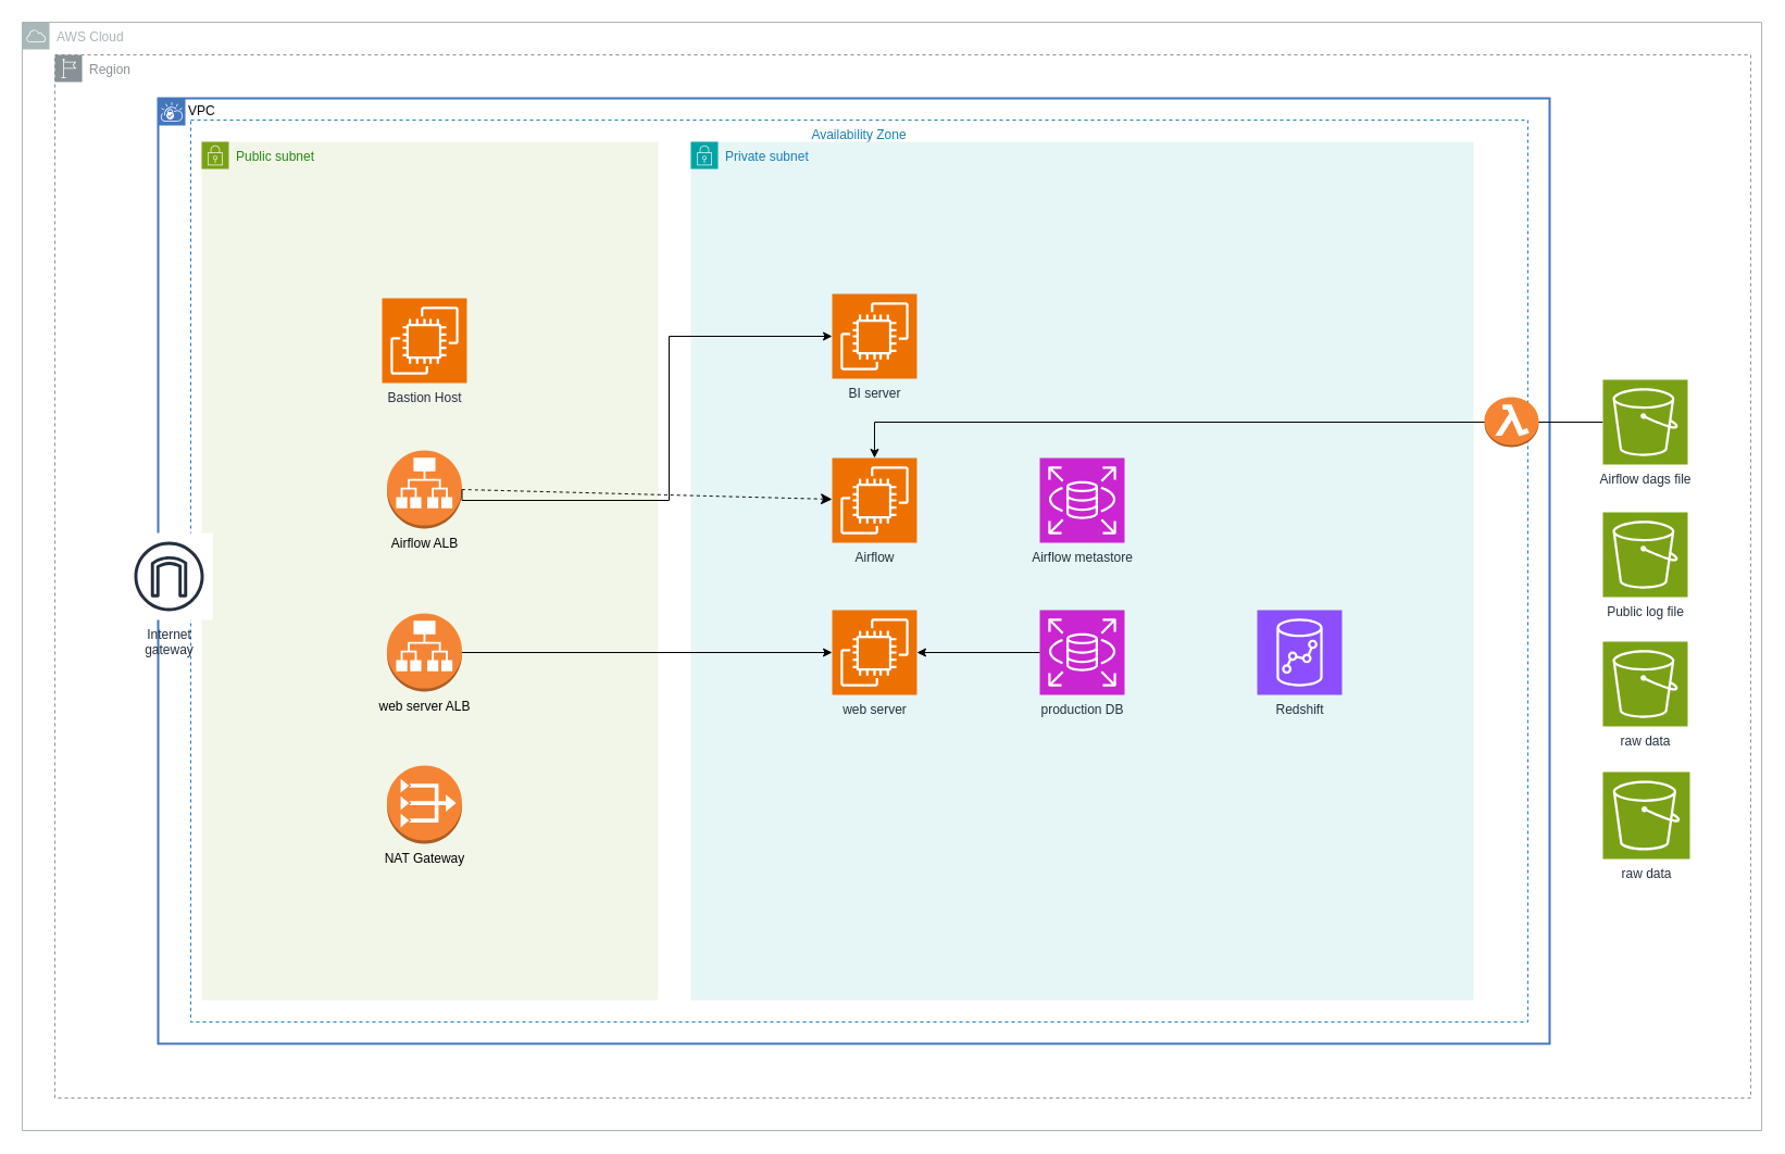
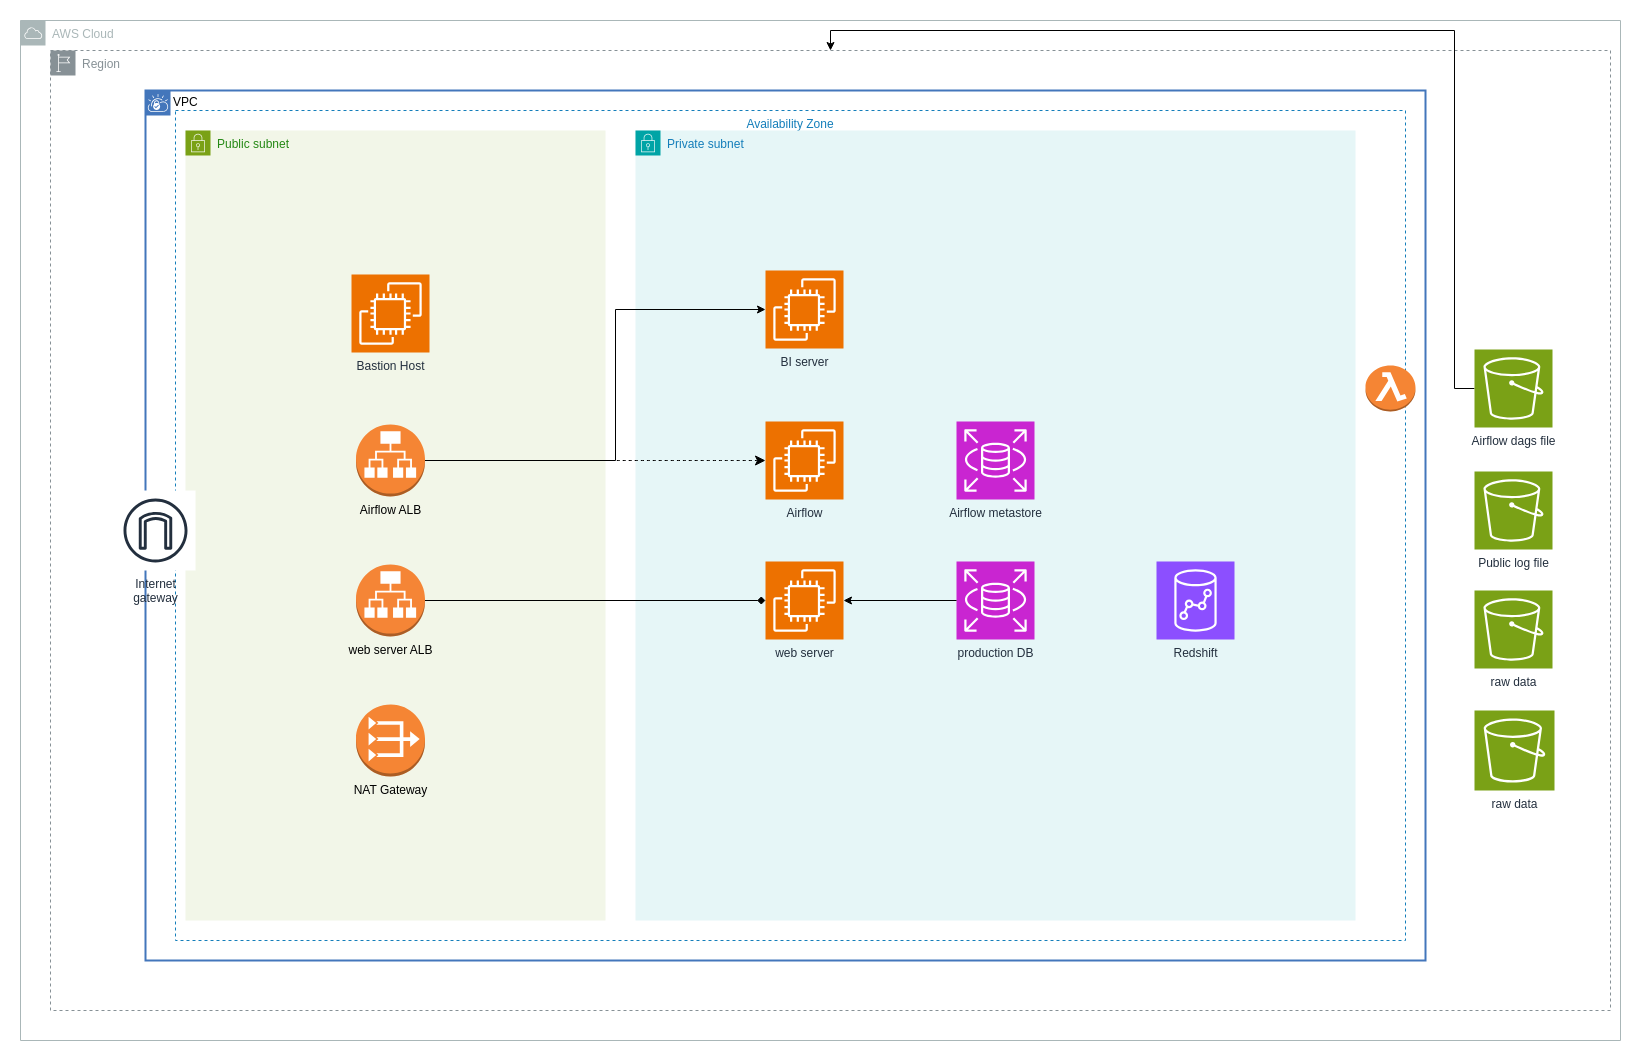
  <mxCell id="0" />
  <mxCell id="1" parent="0" />
  <mxCell id="2" value="VPC" style="shape=mxgraph.ibm.box;prType=vpc;fontStyle=0;verticalAlign=top;align=left;spacingLeft=32;spacingTop=4;fillColor=none;rounded=0;whiteSpace=wrap;html=1;strokeColor=#4376BB;strokeWidth=2;dashed=0;container=1;spacing=-4;collapsible=0;expand=0;recursiveResize=0;" parent="1" vertex="1"><mxGeometry x="145" y="90" width="1280" height="870" as="geometry" /></mxCell>
  <mxCell id="3" value="Availability Zone" style="fillColor=none;strokeColor=#147EBA;dashed=1;verticalAlign=top;fontStyle=0;fontColor=#147EBA;whiteSpace=wrap;html=1;" parent="1" vertex="1"><mxGeometry x="175" y="110" width="1230" height="830" as="geometry" /></mxCell>
  <mxCell id="4" value="AWS Cloud" style="sketch=0;outlineConnect=0;gradientColor=none;html=1;whiteSpace=wrap;fontSize=12;fontStyle=0;shape=mxgraph.aws4.group;grIcon=mxgraph.aws4.group_aws_cloud;strokeColor=#AAB7B8;fillColor=none;verticalAlign=top;align=left;spacingLeft=30;fontColor=#AAB7B8;dashed=0;" parent="1" vertex="1"><mxGeometry x="20" y="20" width="1600" height="1020" as="geometry" /></mxCell>
  <mxCell id="5" value="Region" style="sketch=0;outlineConnect=0;gradientColor=none;html=1;whiteSpace=wrap;fontSize=12;fontStyle=0;shape=mxgraph.aws4.group;grIcon=mxgraph.aws4.group_region;strokeColor=#879196;fillColor=none;verticalAlign=top;align=left;spacingLeft=30;fontColor=#879196;dashed=1;" parent="1" vertex="1"><mxGeometry x="50" y="50" width="1560" height="960" as="geometry" /></mxCell>
  <mxCell id="6" value="Public subnet" style="points=[[0,0],[0.25,0],[0.5,0],[0.75,0],[1,0],[1,0.25],[1,0.5],[1,0.75],[1,1],[0.75,1],[0.5,1],[0.25,1],[0,1],[0,0.75],[0,0.5],[0,0.25]];outlineConnect=0;gradientColor=none;html=1;whiteSpace=wrap;fontSize=12;fontStyle=0;container=1;pointerEvents=0;collapsible=0;recursiveResize=0;shape=mxgraph.aws4.group;grIcon=mxgraph.aws4.group_security_group;grStroke=0;strokeColor=#7AA116;fillColor=#F2F6E8;verticalAlign=top;align=left;spacingLeft=30;fontColor=#248814;dashed=0;" parent="1" vertex="1"><mxGeometry x="185" y="130" width="420" height="790" as="geometry" /></mxCell>
  <mxCell id="7" value="NAT Gateway" style="outlineConnect=0;dashed=0;verticalLabelPosition=bottom;verticalAlign=top;align=center;html=1;shape=mxgraph.aws3.vpc_nat_gateway;fillColor=#F58534;gradientColor=none;" parent="6" vertex="1"><mxGeometry x="170.5" y="574" width="69" height="72" as="geometry" /></mxCell>
  <mxCell id="8" value="web server ALB" style="outlineConnect=0;dashed=0;verticalLabelPosition=bottom;verticalAlign=top;align=center;html=1;shape=mxgraph.aws3.application_load_balancer;fillColor=#F58536;gradientColor=none;" parent="6" vertex="1"><mxGeometry x="170.5" y="434" width="69" height="72" as="geometry" /></mxCell>
- <mxCell id="9" value="Airflow ALB" style="outlineConnect=0;dashed=0;verticalLabelPosition=bottom;verticalAlign=top;align=center;html=1;shape=mxgraph.aws3.application_load_balancer;fillColor=#F58534;gradientColor=none;" parent="6" vertex="1"><mxGeometry x="170.5" y="284" width="69" height="72" as="geometry" /></mxCell>
+ <mxCell id="9" value="Airflow ALB" style="outlineConnect=0;dashed=0;verticalLabelPosition=bottom;verticalAlign=top;align=center;html=1;shape=mxgraph.aws3.application_load_balancer;fillColor=#F58534;gradientColor=none;" parent="6" vertex="1"><mxGeometry x="170.5" y="294" width="69" height="72" as="geometry" /></mxCell>
  <mxCell id="10" value="Bastion Host" style="sketch=0;points=[[0,0,0],[0.25,0,0],[0.5,0,0],[0.75,0,0],[1,0,0],[0,1,0],[0.25,1,0],[0.5,1,0],[0.75,1,0],[1,1,0],[0,0.25,0],[0,0.5,0],[0,0.75,0],[1,0.25,0],[1,0.5,0],[1,0.75,0]];outlineConnect=0;fontColor=#232F3E;fillColor=#ED7100;strokeColor=#ffffff;dashed=0;verticalLabelPosition=bottom;verticalAlign=top;align=center;html=1;fontSize=12;fontStyle=0;aspect=fixed;shape=mxgraph.aws4.resourceIcon;resIcon=mxgraph.aws4.ec2;" parent="6" vertex="1"><mxGeometry x="166" y="144" width="78" height="78" as="geometry" /></mxCell>
  <mxCell id="11" value="Internet&#10;gateway" style="sketch=0;outlineConnect=0;fontColor=#232F3E;gradientColor=none;strokeColor=#232F3E;fillColor=#ffffff;dashed=0;verticalLabelPosition=bottom;verticalAlign=top;align=center;html=1;fontSize=12;fontStyle=0;aspect=fixed;shape=mxgraph.aws4.resourceIcon;resIcon=mxgraph.aws4.internet_gateway;" parent="6" vertex="1"><mxGeometry x="-70" y="360" width="80" height="80" as="geometry" /></mxCell>
  <mxCell id="12" value="Private subnet" style="points=[[0,0],[0.25,0],[0.5,0],[0.75,0],[1,0],[1,0.25],[1,0.5],[1,0.75],[1,1],[0.75,1],[0.5,1],[0.25,1],[0,1],[0,0.75],[0,0.5],[0,0.25]];outlineConnect=0;gradientColor=none;html=1;whiteSpace=wrap;fontSize=12;fontStyle=0;container=1;pointerEvents=0;collapsible=0;recursiveResize=0;shape=mxgraph.aws4.group;grIcon=mxgraph.aws4.group_security_group;grStroke=0;strokeColor=#00A4A6;fillColor=#E6F6F7;verticalAlign=top;align=left;spacingLeft=30;fontColor=#147EBA;dashed=0;" parent="1" vertex="1"><mxGeometry x="635" y="130" width="720" height="790" as="geometry" /></mxCell>
  <mxCell id="13" value="Airflow" style="sketch=0;points=[[0,0,0],[0.25,0,0],[0.5,0,0],[0.75,0,0],[1,0,0],[0,1,0],[0.25,1,0],[0.5,1,0],[0.75,1,0],[1,1,0],[0,0.25,0],[0,0.5,0],[0,0.75,0],[1,0.25,0],[1,0.5,0],[1,0.75,0]];outlineConnect=0;fontColor=#232F3E;fillColor=#ED7100;strokeColor=#ffffff;dashed=0;verticalLabelPosition=bottom;verticalAlign=top;align=center;html=1;fontSize=12;fontStyle=0;aspect=fixed;shape=mxgraph.aws4.resourceIcon;resIcon=mxgraph.aws4.ec2;" parent="12" vertex="1"><mxGeometry x="130" y="291" width="78" height="78" as="geometry" /></mxCell>
  <mxCell id="14" value="web server" style="sketch=0;points=[[0,0,0],[0.25,0,0],[0.5,0,0],[0.75,0,0],[1,0,0],[0,1,0],[0.25,1,0],[0.5,1,0],[0.75,1,0],[1,1,0],[0,0.25,0],[0,0.5,0],[0,0.75,0],[1,0.25,0],[1,0.5,0],[1,0.75,0]];outlineConnect=0;fontColor=#232F3E;fillColor=#ED7100;strokeColor=#ffffff;dashed=0;verticalLabelPosition=bottom;verticalAlign=top;align=center;html=1;fontSize=12;fontStyle=0;aspect=fixed;shape=mxgraph.aws4.resourceIcon;resIcon=mxgraph.aws4.ec2;" parent="12" vertex="1"><mxGeometry x="130" y="431" width="78" height="78" as="geometry" /></mxCell>
  <mxCell id="15" value="Airflow metastore" style="sketch=0;points=[[0,0,0],[0.25,0,0],[0.5,0,0],[0.75,0,0],[1,0,0],[0,1,0],[0.25,1,0],[0.5,1,0],[0.75,1,0],[1,1,0],[0,0.25,0],[0,0.5,0],[0,0.75,0],[1,0.25,0],[1,0.5,0],[1,0.75,0]];outlineConnect=0;fontColor=#232F3E;fillColor=#C925D1;strokeColor=#ffffff;dashed=0;verticalLabelPosition=bottom;verticalAlign=top;align=center;html=1;fontSize=12;fontStyle=0;aspect=fixed;shape=mxgraph.aws4.resourceIcon;resIcon=mxgraph.aws4.rds;" parent="12" vertex="1"><mxGeometry x="321" y="291" width="78" height="78" as="geometry" /></mxCell>
  <mxCell id="16" value="production DB" style="sketch=0;points=[[0,0,0],[0.25,0,0],[0.5,0,0],[0.75,0,0],[1,0,0],[0,1,0],[0.25,1,0],[0.5,1,0],[0.75,1,0],[1,1,0],[0,0.25,0],[0,0.5,0],[0,0.75,0],[1,0.25,0],[1,0.5,0],[1,0.75,0]];outlineConnect=0;fontColor=#232F3E;fillColor=#C925D1;strokeColor=#ffffff;dashed=0;verticalLabelPosition=bottom;verticalAlign=top;align=center;html=1;fontSize=12;fontStyle=0;aspect=fixed;shape=mxgraph.aws4.resourceIcon;resIcon=mxgraph.aws4.rds;" parent="12" vertex="1"><mxGeometry x="321" y="431" width="78" height="78" as="geometry" /></mxCell>
  <mxCell id="17" value="Redshift" style="sketch=0;points=[[0,0,0],[0.25,0,0],[0.5,0,0],[0.75,0,0],[1,0,0],[0,1,0],[0.25,1,0],[0.5,1,0],[0.75,1,0],[1,1,0],[0,0.25,0],[0,0.5,0],[0,0.75,0],[1,0.25,0],[1,0.5,0],[1,0.75,0]];outlineConnect=0;fontColor=#232F3E;fillColor=#8C4FFF;strokeColor=#ffffff;dashed=0;verticalLabelPosition=bottom;verticalAlign=top;align=center;html=1;fontSize=12;fontStyle=0;aspect=fixed;shape=mxgraph.aws4.resourceIcon;resIcon=mxgraph.aws4.redshift;" parent="12" vertex="1"><mxGeometry x="521" y="431" width="78" height="78" as="geometry" /></mxCell>
  <mxCell id="18" value="BI server" style="sketch=0;points=[[0,0,0],[0.25,0,0],[0.5,0,0],[0.75,0,0],[1,0,0],[0,1,0],[0.25,1,0],[0.5,1,0],[0.75,1,0],[1,1,0],[0,0.25,0],[0,0.5,0],[0,0.75,0],[1,0.25,0],[1,0.5,0],[1,0.75,0]];outlineConnect=0;fontColor=#232F3E;fillColor=#ED7100;strokeColor=#ffffff;dashed=0;verticalLabelPosition=bottom;verticalAlign=top;align=center;html=1;fontSize=12;fontStyle=0;aspect=fixed;shape=mxgraph.aws4.resourceIcon;resIcon=mxgraph.aws4.ec2;" parent="12" vertex="1"><mxGeometry x="130" y="140" width="78" height="78" as="geometry" /></mxCell>
  <mxCell id="19" style="edgeStyle=orthogonalEdgeStyle;rounded=0;orthogonalLoop=1;jettySize=auto;html=1;exitX=0;exitY=0.5;exitDx=0;exitDy=0;exitPerimeter=0;entryX=1;entryY=0.5;entryDx=0;entryDy=0;entryPerimeter=0;" parent="12" source="16" target="14" edge="1"><mxGeometry relative="1" as="geometry" /></mxCell>
- <mxCell id="20" style="edgeStyle=orthogonalEdgeStyle;rounded=0;orthogonalLoop=1;jettySize=auto;html=1;exitX=1;exitY=0.5;exitDx=0;exitDy=0;exitPerimeter=0;entryX=0;entryY=0.5;entryDx=0;entryDy=0;entryPerimeter=0;" parent="1" source="8" target="14" edge="1"><mxGeometry relative="1" as="geometry" /></mxCell>
+ <mxCell id="20" style="edgeStyle=orthogonalEdgeStyle;rounded=0;orthogonalLoop=1;jettySize=auto;html=1;exitX=1;exitY=0.5;exitDx=0;exitDy=0;exitPerimeter=0;entryX=0;entryY=0.5;entryDx=0;entryDy=0;entryPerimeter=0;endArrow=diamond;" parent="1" source="8" target="14" edge="1"><mxGeometry relative="1" as="geometry" /></mxCell>
  <mxCell id="21" style="edgeStyle=orthogonalEdgeStyle;rounded=0;orthogonalLoop=1;jettySize=auto;html=1;exitX=1;exitY=0.5;exitDx=0;exitDy=0;exitPerimeter=0;entryX=0;entryY=0.5;entryDx=0;entryDy=0;entryPerimeter=0;" parent="1" source="9" target="18" edge="1"><mxGeometry relative="1" as="geometry"><Array as="points"><mxPoint x="615" y="460" /><mxPoint x="615" y="309" /></Array></mxGeometry></mxCell>
  <mxCell id="22" value="raw data" style="sketch=0;points=[[0,0,0],[0.25,0,0],[0.5,0,0],[0.75,0,0],[1,0,0],[0,1,0],[0.25,1,0],[0.5,1,0],[0.75,1,0],[1,1,0],[0,0.25,0],[0,0.5,0],[0,0.75,0],[1,0.25,0],[1,0.5,0],[1,0.75,0]];outlineConnect=0;fontColor=#232F3E;fillColor=#7AA116;strokeColor=#ffffff;dashed=0;verticalLabelPosition=bottom;verticalAlign=top;align=center;html=1;fontSize=12;fontStyle=0;aspect=fixed;shape=mxgraph.aws4.resourceIcon;resIcon=mxgraph.aws4.s3;" parent="1" vertex="1"><mxGeometry x="1474" y="710" width="80" height="80" as="geometry" /></mxCell>
- <mxCell id="23" style="edgeStyle=orthogonalEdgeStyle;rounded=0;orthogonalLoop=1;jettySize=auto;html=1;exitX=0;exitY=0.5;exitDx=0;exitDy=0;exitPerimeter=0;entryX=0.5;entryY=0;entryDx=0;entryDy=0;entryPerimeter=0;" parent="1" source="24" target="13" edge="1"><mxGeometry relative="1" as="geometry" /></mxCell>
+ <mxCell id="23" style="edgeStyle=orthogonalEdgeStyle;rounded=0;orthogonalLoop=1;jettySize=auto;html=1;exitX=0;exitY=0.5;exitDx=0;exitDy=0;exitPerimeter=0;" parent="1" source="24" target="5" edge="1"><mxGeometry relative="1" as="geometry" /></mxCell>
  <mxCell id="24" value="Airflow dags file" style="sketch=0;points=[[0,0,0],[0.25,0,0],[0.5,0,0],[0.75,0,0],[1,0,0],[0,1,0],[0.25,1,0],[0.5,1,0],[0.75,1,0],[1,1,0],[0,0.25,0],[0,0.5,0],[0,0.75,0],[1,0.25,0],[1,0.5,0],[1,0.75,0]];outlineConnect=0;fontColor=#232F3E;fillColor=#7AA116;strokeColor=#ffffff;dashed=0;verticalLabelPosition=bottom;verticalAlign=top;align=center;html=1;fontSize=12;fontStyle=0;aspect=fixed;shape=mxgraph.aws4.resourceIcon;resIcon=mxgraph.aws4.s3;" parent="1" vertex="1"><mxGeometry x="1474" y="349" width="78" height="78" as="geometry" /></mxCell>
  <mxCell id="25" value="Public log file" style="sketch=0;points=[[0,0,0],[0.25,0,0],[0.5,0,0],[0.75,0,0],[1,0,0],[0,1,0],[0.25,1,0],[0.5,1,0],[0.75,1,0],[1,1,0],[0,0.25,0],[0,0.5,0],[0,0.75,0],[1,0.25,0],[1,0.5,0],[1,0.75,0]];outlineConnect=0;fontColor=#232F3E;fillColor=#7AA116;strokeColor=#ffffff;dashed=0;verticalLabelPosition=bottom;verticalAlign=top;align=center;html=1;fontSize=12;fontStyle=0;aspect=fixed;shape=mxgraph.aws4.resourceIcon;resIcon=mxgraph.aws4.s3;" parent="1" vertex="1"><mxGeometry x="1474" y="471" width="78" height="78" as="geometry" /></mxCell>
  <mxCell id="26" value="raw data" style="sketch=0;points=[[0,0,0],[0.25,0,0],[0.5,0,0],[0.75,0,0],[1,0,0],[0,1,0],[0.25,1,0],[0.5,1,0],[0.75,1,0],[1,1,0],[0,0.25,0],[0,0.5,0],[0,0.75,0],[1,0.25,0],[1,0.5,0],[1,0.75,0]];outlineConnect=0;fontColor=#232F3E;fillColor=#7AA116;strokeColor=#ffffff;dashed=0;verticalLabelPosition=bottom;verticalAlign=top;align=center;html=1;fontSize=12;fontStyle=0;aspect=fixed;shape=mxgraph.aws4.resourceIcon;resIcon=mxgraph.aws4.s3;" parent="1" vertex="1"><mxGeometry x="1474" y="590" width="78" height="78" as="geometry" /></mxCell>
  <mxCell id="27" value="" style="outlineConnect=0;dashed=0;verticalLabelPosition=bottom;verticalAlign=top;align=center;html=1;shape=mxgraph.aws3.lambda_function;fillColor=#F58534;gradientColor=none;" parent="1" vertex="1"><mxGeometry x="1365" y="365" width="50" height="46" as="geometry" /></mxCell>
  <mxCell id="28" style="edgeStyle=none;curved=1;rounded=0;orthogonalLoop=1;jettySize=auto;html=1;exitX=1;exitY=0.5;exitDx=0;exitDy=0;exitPerimeter=0;fontSize=12;startSize=8;endSize=8;dashed=1;" edge="1" parent="1" source="9" target="13"><mxGeometry relative="1" as="geometry" /></mxCell>
